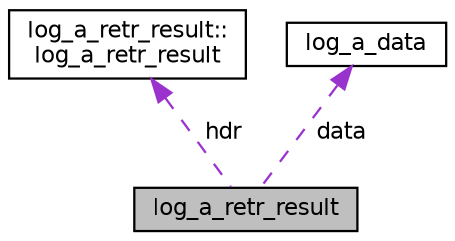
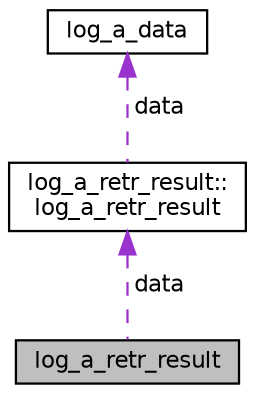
  digraph {
    node [color=black fillcolor=white fontname=Helvetica fontsize=10 shape=record style=filled]
    edge [color=darkorchid3 dir=back fontname=Helvetica fontsize=10 labelfontname=Helvetica labelfontsize=10 style=dashed]
    n1 [fillcolor=grey75 fontcolor=black height=0.2 label=log_a_retr_result width=0.4]
    n2 [height=0.2 label="log_a_retr_result::\llog_a_retr_result" width=0.4]
    n3 [height=0.2 label=log_a_data width=0.4]
-   n2 -> n1 [label=" hdr"]
-   n3 -> n1 [label=" data"]
+   n2 -> n1 [label=" data"]
+   n3 -> n2 [label=" data"]
  }
